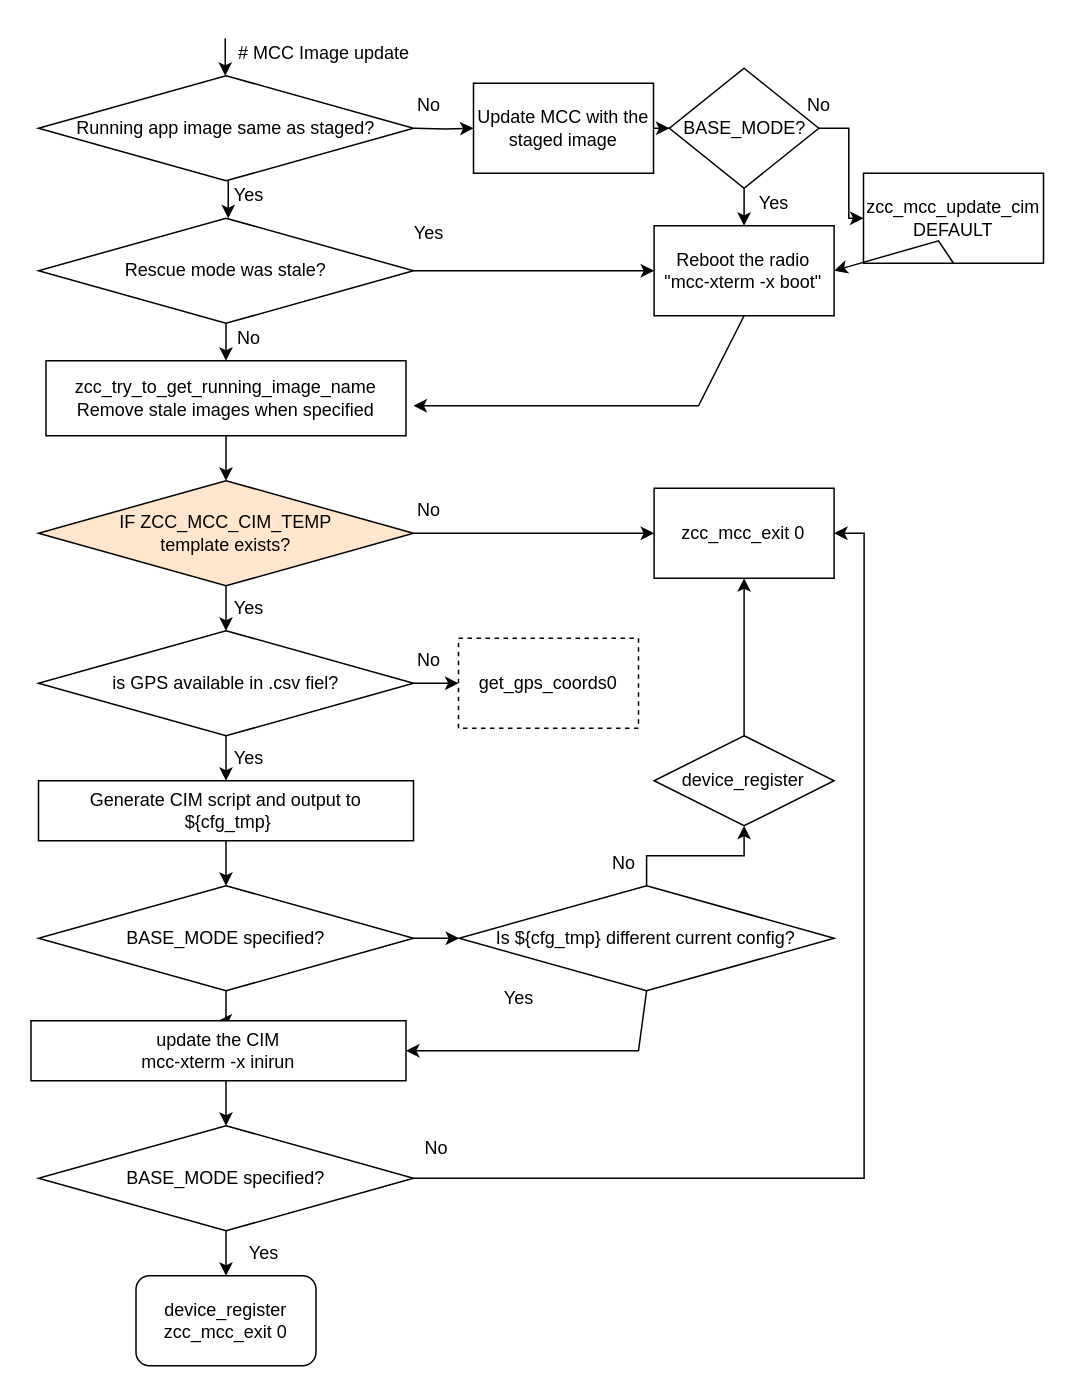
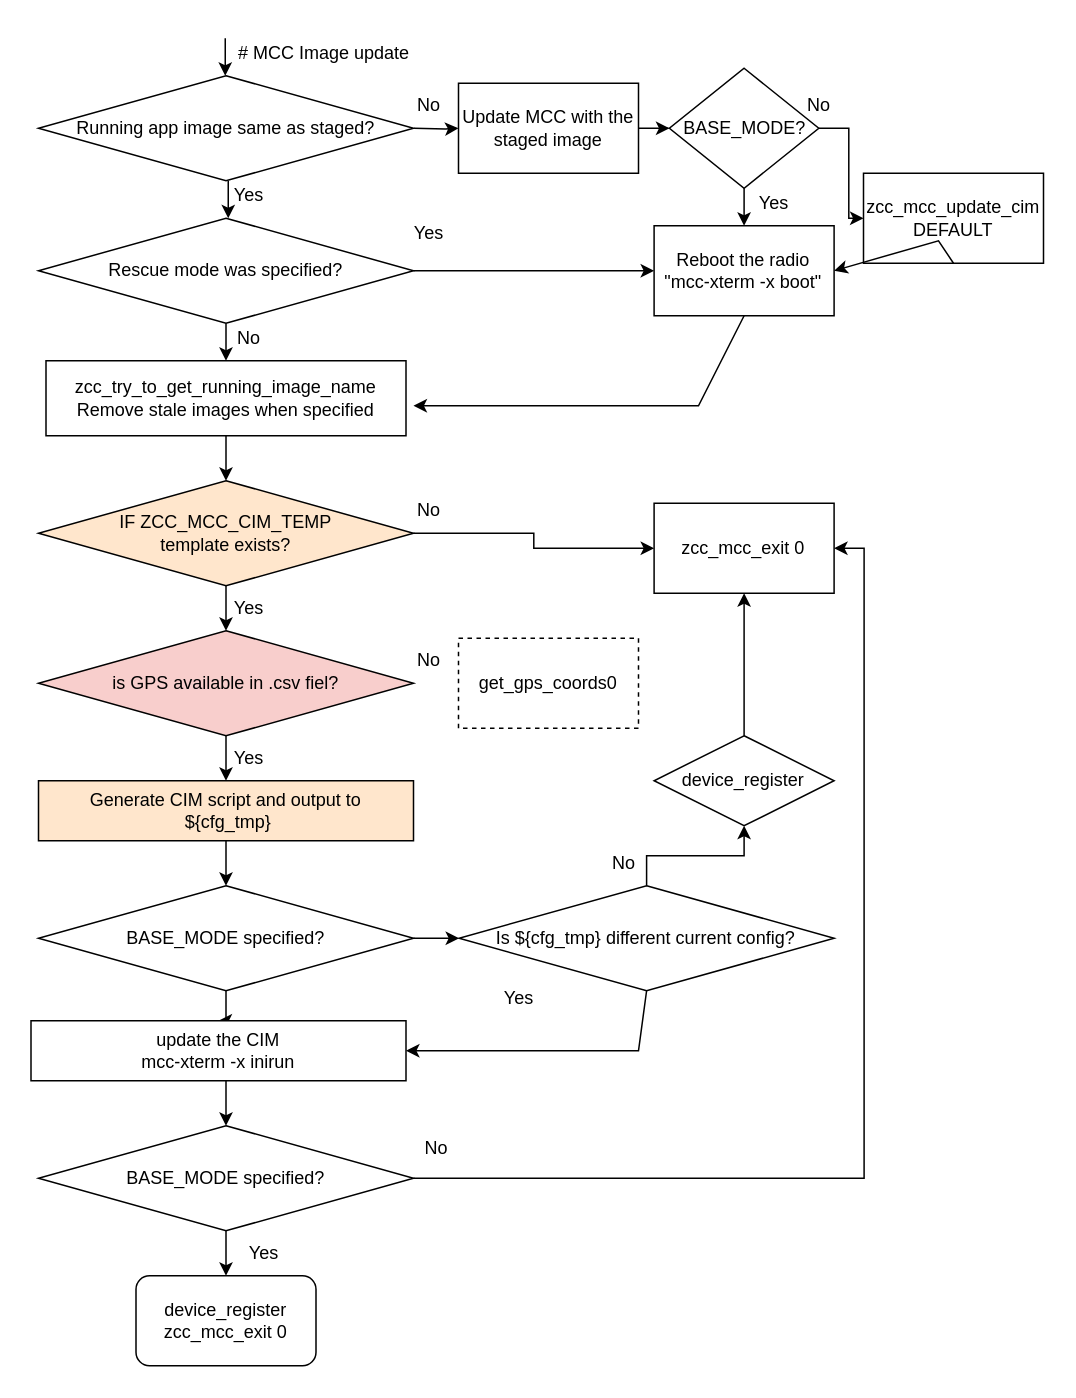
  <mxCell id="0" />
  <mxCell id="1" parent="0" />
  <mxCell id="2" value="" style="edgeStyle=orthogonalEdgeStyle;rounded=0;orthogonalLoop=1;jettySize=auto;html=1;" edge="1" parent="1" target="4"><mxGeometry relative="1" as="geometry"><mxPoint x="275.4" y="85" as="sourcePoint" /></mxGeometry></mxCell>
  <mxCell id="3" value="" style="edgeStyle=orthogonalEdgeStyle;rounded=0;orthogonalLoop=1;jettySize=auto;html=1;" edge="1" parent="1" source="4" target="11"><mxGeometry relative="1" as="geometry" /></mxCell>
- <mxCell id="4" value="Update MCC with the staged image" style="whiteSpace=wrap;html=1;" vertex="1" parent="1"><mxGeometry x="315" y="55" width="120" height="60" as="geometry" /></mxCell>
+ <mxCell id="4" value="Update MCC with the staged image" style="whiteSpace=wrap;html=1;" vertex="1" parent="1"><mxGeometry x="305" y="55" width="120" height="60" as="geometry" /></mxCell>
  <mxCell id="5" value="No" style="text;html=1;align=center;verticalAlign=middle;resizable=0;points=[];autosize=1;strokeColor=none;fillColor=none;" vertex="1" parent="1"><mxGeometry x="265" y="55" width="40" height="30" as="geometry" /></mxCell>
  <mxCell id="6" value="Running app image same as staged?" style="rhombus;whiteSpace=wrap;html=1;" vertex="1" parent="1"><mxGeometry x="25" y="50" width="250" height="70" as="geometry" /></mxCell>
  <mxCell id="7" value="" style="edgeStyle=orthogonalEdgeStyle;rounded=0;orthogonalLoop=1;jettySize=auto;html=1;" edge="1" parent="1"><mxGeometry relative="1" as="geometry"><mxPoint x="149.5" y="50" as="targetPoint" /><mxPoint x="149.5" y="25" as="sourcePoint" /></mxGeometry></mxCell>
  <mxCell id="8" value="Reboot the radio&lt;br&gt;&quot;mcc-xterm -x boot&quot;" style="whiteSpace=wrap;html=1;" vertex="1" parent="1"><mxGeometry x="435.4" y="150" width="120" height="60" as="geometry" /></mxCell>
  <mxCell id="9" value="" style="edgeStyle=orthogonalEdgeStyle;rounded=0;orthogonalLoop=1;jettySize=auto;html=1;" edge="1" parent="1" source="11" target="12"><mxGeometry relative="1" as="geometry" /></mxCell>
  <mxCell id="10" value="" style="edgeStyle=orthogonalEdgeStyle;rounded=0;orthogonalLoop=1;jettySize=auto;html=1;" edge="1" parent="1" source="11" target="8"><mxGeometry relative="1" as="geometry" /></mxCell>
  <mxCell id="11" value="BASE_MODE?" style="rhombus;whiteSpace=wrap;html=1;" vertex="1" parent="1"><mxGeometry x="445.6" y="45" width="99.6" height="80" as="geometry" /></mxCell>
  <mxCell id="12" value="zcc_mcc_update_cim DEFAULT" style="whiteSpace=wrap;html=1;" vertex="1" parent="1"><mxGeometry x="575" y="115" width="120" height="60" as="geometry" /></mxCell>
  <mxCell id="13" value="" style="endArrow=classic;html=1;rounded=0;entryX=1;entryY=0.5;entryDx=0;entryDy=0;exitX=0.5;exitY=1;exitDx=0;exitDy=0;" edge="1" parent="1" source="12" target="8"><mxGeometry width="50" height="50" relative="1" as="geometry"><mxPoint x="225" y="250" as="sourcePoint" /><mxPoint x="275" y="200" as="targetPoint" /><Array as="points"><mxPoint x="625" y="160" /></Array></mxGeometry></mxCell>
  <mxCell id="14" value="Yes" style="text;html=1;align=center;verticalAlign=middle;resizable=0;points=[];autosize=1;strokeColor=none;fillColor=none;" vertex="1" parent="1"><mxGeometry x="495" y="120" width="40" height="30" as="geometry" /></mxCell>
  <mxCell id="15" value="No" style="text;html=1;align=center;verticalAlign=middle;resizable=0;points=[];autosize=1;strokeColor=none;fillColor=none;" vertex="1" parent="1"><mxGeometry x="525" y="55" width="40" height="30" as="geometry" /></mxCell>
  <mxCell id="16" value="" style="edgeStyle=orthogonalEdgeStyle;rounded=0;orthogonalLoop=1;jettySize=auto;html=1;entryX=0;entryY=0.5;entryDx=0;entryDy=0;" edge="1" parent="1" source="18" target="8"><mxGeometry relative="1" as="geometry" /></mxCell>
  <mxCell id="17" value="" style="edgeStyle=orthogonalEdgeStyle;rounded=0;orthogonalLoop=1;jettySize=auto;html=1;" edge="1" parent="1" source="18" target="22"><mxGeometry relative="1" as="geometry" /></mxCell>
- <mxCell id="18" value="Rescue mode was stale?" style="rhombus;whiteSpace=wrap;html=1;" vertex="1" parent="1"><mxGeometry x="25" y="145" width="250" height="70" as="geometry" /></mxCell>
+ <mxCell id="18" value="Rescue mode was specified?" style="rhombus;whiteSpace=wrap;html=1;" vertex="1" parent="1"><mxGeometry x="25" y="145" width="250" height="70" as="geometry" /></mxCell>
  <mxCell id="19" value="Yes" style="text;html=1;align=center;verticalAlign=middle;resizable=0;points=[];autosize=1;strokeColor=none;fillColor=none;" vertex="1" parent="1"><mxGeometry x="265" y="140" width="40" height="30" as="geometry" /></mxCell>
  <mxCell id="20" value="" style="edgeStyle=orthogonalEdgeStyle;rounded=0;orthogonalLoop=1;jettySize=auto;html=1;" edge="1" parent="1"><mxGeometry relative="1" as="geometry"><mxPoint x="151.5" y="145" as="targetPoint" /><mxPoint x="151.5" y="120" as="sourcePoint" /></mxGeometry></mxCell>
  <mxCell id="21" value="Yes" style="text;html=1;align=center;verticalAlign=middle;resizable=0;points=[];autosize=1;strokeColor=none;fillColor=none;" vertex="1" parent="1"><mxGeometry x="145" y="115" width="40" height="30" as="geometry" /></mxCell>
  <mxCell id="22" value="zcc_try_to_get_running_image_name&lt;br&gt;Remove stale images when specified" style="whiteSpace=wrap;html=1;" vertex="1" parent="1"><mxGeometry x="30" y="240" width="240" height="50" as="geometry" /></mxCell>
  <mxCell id="23" value="# MCC Image update" style="text;html=1;align=center;verticalAlign=middle;resizable=0;points=[];autosize=1;strokeColor=none;fillColor=none;" vertex="1" parent="1"><mxGeometry x="145" y="20" width="140" height="30" as="geometry" /></mxCell>
  <mxCell id="24" value="" style="endArrow=classic;html=1;rounded=0;exitX=0.5;exitY=1;exitDx=0;exitDy=0;" edge="1" parent="1" source="8"><mxGeometry width="50" height="50" relative="1" as="geometry"><mxPoint x="225" y="250" as="sourcePoint" /><mxPoint x="275" y="270" as="targetPoint" /><Array as="points"><mxPoint x="465" y="270" /></Array></mxGeometry></mxCell>
  <mxCell id="25" value="" style="edgeStyle=orthogonalEdgeStyle;rounded=0;orthogonalLoop=1;jettySize=auto;html=1;" edge="1" parent="1" source="26" target="28"><mxGeometry relative="1" as="geometry" /></mxCell>
  <mxCell id="26" value="IF ZCC_MCC_CIM_TEMP&lt;br&gt;template exists?" style="rhombus;whiteSpace=wrap;html=1;fillColor=#ffe6cc;" vertex="1" parent="1"><mxGeometry x="25" y="320" width="250" height="70" as="geometry" /></mxCell>
  <mxCell id="27" value="" style="endArrow=classic;html=1;rounded=0;exitX=0.5;exitY=1;exitDx=0;exitDy=0;entryX=0.5;entryY=0;entryDx=0;entryDy=0;" edge="1" parent="1" source="22" target="26"><mxGeometry width="50" height="50" relative="1" as="geometry"><mxPoint x="225" y="240" as="sourcePoint" /><mxPoint x="275" y="190" as="targetPoint" /></mxGeometry></mxCell>
- <mxCell id="28" value="zcc_mcc_exit 0" style="whiteSpace=wrap;html=1;" vertex="1" parent="1"><mxGeometry x="435.4" y="325" width="120" height="60" as="geometry" /></mxCell>
+ <mxCell id="28" value="zcc_mcc_exit 0" style="whiteSpace=wrap;html=1;" vertex="1" parent="1"><mxGeometry x="435.4" y="335" width="120" height="60" as="geometry" /></mxCell>
  <mxCell id="29" value="No" style="text;html=1;align=center;verticalAlign=middle;resizable=0;points=[];autosize=1;strokeColor=none;fillColor=none;" vertex="1" parent="1"><mxGeometry x="265" y="325" width="40" height="30" as="geometry" /></mxCell>
  <mxCell id="30" value="Yes" style="text;html=1;align=center;verticalAlign=middle;resizable=0;points=[];autosize=1;strokeColor=none;fillColor=none;" vertex="1" parent="1"><mxGeometry x="145" y="390" width="40" height="30" as="geometry" /></mxCell>
- <mxCell id="31" value="" style="edgeStyle=orthogonalEdgeStyle;rounded=0;orthogonalLoop=1;jettySize=auto;html=1;" edge="1" parent="1" source="32" target="34"><mxGeometry relative="1" as="geometry" /></mxCell>
- <mxCell id="32" value="is GPS available in .csv fiel?" style="rhombus;whiteSpace=wrap;html=1;" vertex="1" parent="1"><mxGeometry x="25" y="420" width="250" height="70" as="geometry" /></mxCell>
+ <mxCell id="32" value="is GPS available in .csv fiel?" style="rhombus;whiteSpace=wrap;html=1;fillColor=#f8cecc;" vertex="1" parent="1"><mxGeometry x="25" y="420" width="250" height="70" as="geometry" /></mxCell>
  <mxCell id="33" value="" style="endArrow=classic;html=1;rounded=0;exitX=0.5;exitY=1;exitDx=0;exitDy=0;entryX=0.5;entryY=0;entryDx=0;entryDy=0;" edge="1" parent="1" target="32"><mxGeometry width="50" height="50" relative="1" as="geometry"><mxPoint x="150" y="390" as="sourcePoint" /><mxPoint x="275" y="290" as="targetPoint" /></mxGeometry></mxCell>
  <mxCell id="34" value="get_gps_coords0" style="whiteSpace=wrap;html=1;dashed=1;" vertex="1" parent="1"><mxGeometry x="305" y="425" width="120" height="60" as="geometry" /></mxCell>
  <mxCell id="35" value="No" style="text;html=1;align=center;verticalAlign=middle;resizable=0;points=[];autosize=1;strokeColor=none;fillColor=none;" vertex="1" parent="1"><mxGeometry x="265" y="425" width="40" height="30" as="geometry" /></mxCell>
  <mxCell id="36" value="Yes" style="text;html=1;align=center;verticalAlign=middle;resizable=0;points=[];autosize=1;strokeColor=none;fillColor=none;" vertex="1" parent="1"><mxGeometry x="145" y="490" width="40" height="30" as="geometry" /></mxCell>
  <mxCell id="37" value="" style="endArrow=classic;html=1;rounded=0;exitX=0.5;exitY=1;exitDx=0;exitDy=0;entryX=0.5;entryY=0;entryDx=0;entryDy=0;" edge="1" parent="1"><mxGeometry width="50" height="50" relative="1" as="geometry"><mxPoint x="150" y="490" as="sourcePoint" /><mxPoint x="150" y="520" as="targetPoint" /></mxGeometry></mxCell>
- <mxCell id="38" value="Generate CIM script and output to&lt;br&gt;&amp;nbsp;${cfg_tmp}" style="whiteSpace=wrap;html=1;" vertex="1" parent="1"><mxGeometry x="25" y="520" width="250" height="40" as="geometry" /></mxCell>
+ <mxCell id="38" value="Generate CIM script and output to&lt;br&gt;&amp;nbsp;${cfg_tmp}" style="whiteSpace=wrap;html=1;fillColor=#ffe6cc;" vertex="1" parent="1"><mxGeometry x="25" y="520" width="250" height="40" as="geometry" /></mxCell>
  <mxCell id="39" value="" style="edgeStyle=orthogonalEdgeStyle;rounded=0;orthogonalLoop=1;jettySize=auto;html=1;" edge="1" parent="1" source="41" target="44"><mxGeometry relative="1" as="geometry" /></mxCell>
  <mxCell id="40" value="" style="edgeStyle=orthogonalEdgeStyle;rounded=0;orthogonalLoop=1;jettySize=auto;html=1;" edge="1" parent="1" source="41" target="46"><mxGeometry relative="1" as="geometry" /></mxCell>
  <mxCell id="41" value="BASE_MODE specified?" style="rhombus;whiteSpace=wrap;html=1;" vertex="1" parent="1"><mxGeometry x="25" y="590" width="250" height="70" as="geometry" /></mxCell>
  <mxCell id="42" value="" style="endArrow=classic;html=1;rounded=0;exitX=0.5;exitY=1;exitDx=0;exitDy=0;entryX=0.5;entryY=0;entryDx=0;entryDy=0;" edge="1" parent="1" target="41"><mxGeometry width="50" height="50" relative="1" as="geometry"><mxPoint x="150" y="560" as="sourcePoint" /><mxPoint x="275" y="460" as="targetPoint" /></mxGeometry></mxCell>
  <mxCell id="43" value="" style="edgeStyle=orthogonalEdgeStyle;rounded=0;orthogonalLoop=1;jettySize=auto;html=1;" edge="1" parent="1" source="44" target="50"><mxGeometry relative="1" as="geometry" /></mxCell>
  <mxCell id="44" value="Is ${cfg_tmp} different current config?" style="rhombus;whiteSpace=wrap;html=1;" vertex="1" parent="1"><mxGeometry x="305.4" y="590" width="250" height="70" as="geometry" /></mxCell>
  <mxCell id="45" value="No" style="text;html=1;align=center;verticalAlign=middle;resizable=0;points=[];autosize=1;strokeColor=none;fillColor=none;" vertex="1" parent="1"><mxGeometry x="270" y="750" width="40" height="30" as="geometry" /></mxCell>
  <mxCell id="46" value="update the CIM&lt;br&gt;mcc-xterm -x inirun" style="whiteSpace=wrap;html=1;" vertex="1" parent="1"><mxGeometry x="20" y="680" width="250" height="40" as="geometry" /></mxCell>
  <mxCell id="47" value="" style="endArrow=classic;html=1;rounded=0;entryX=1;entryY=0.5;entryDx=0;entryDy=0;exitX=0.5;exitY=1;exitDx=0;exitDy=0;" edge="1" parent="1" source="44" target="46"><mxGeometry width="50" height="50" relative="1" as="geometry"><mxPoint x="285" y="730" as="sourcePoint" /><mxPoint x="335" y="680" as="targetPoint" /><Array as="points"><mxPoint x="425" y="700" /></Array></mxGeometry></mxCell>
  <mxCell id="48" value="Yes" style="text;html=1;align=center;verticalAlign=middle;resizable=0;points=[];autosize=1;strokeColor=none;fillColor=none;" vertex="1" parent="1"><mxGeometry x="325" y="650" width="40" height="30" as="geometry" /></mxCell>
  <mxCell id="49" value="" style="edgeStyle=orthogonalEdgeStyle;rounded=0;orthogonalLoop=1;jettySize=auto;html=1;" edge="1" parent="1" source="50" target="28"><mxGeometry relative="1" as="geometry" /></mxCell>
  <mxCell id="50" value="device_register" style="rhombus;whiteSpace=wrap;html=1;" vertex="1" parent="1"><mxGeometry x="435.4" y="490" width="120" height="60" as="geometry" /></mxCell>
  <mxCell id="51" value="No" style="text;html=1;align=center;verticalAlign=middle;resizable=0;points=[];autosize=1;strokeColor=none;fillColor=none;" vertex="1" parent="1"><mxGeometry x="395.4" y="560" width="40" height="30" as="geometry" /></mxCell>
  <mxCell id="52" value="" style="edgeStyle=orthogonalEdgeStyle;rounded=0;orthogonalLoop=1;jettySize=auto;html=1;entryX=1;entryY=0.5;entryDx=0;entryDy=0;" edge="1" parent="1" source="54" target="28"><mxGeometry relative="1" as="geometry"><mxPoint x="305.4" y="785" as="targetPoint" /></mxGeometry></mxCell>
  <mxCell id="53" value="" style="edgeStyle=orthogonalEdgeStyle;rounded=0;orthogonalLoop=1;jettySize=auto;html=1;" edge="1" parent="1" source="54" target="56"><mxGeometry relative="1" as="geometry" /></mxCell>
  <mxCell id="54" value="BASE_MODE specified?" style="rhombus;whiteSpace=wrap;html=1;" vertex="1" parent="1"><mxGeometry x="25" y="750" width="250" height="70" as="geometry" /></mxCell>
  <mxCell id="55" value="" style="endArrow=classic;html=1;rounded=0;exitX=0.5;exitY=1;exitDx=0;exitDy=0;entryX=0.5;entryY=0;entryDx=0;entryDy=0;" edge="1" parent="1" target="54"><mxGeometry width="50" height="50" relative="1" as="geometry"><mxPoint x="150" y="720" as="sourcePoint" /><mxPoint x="275" y="620" as="targetPoint" /></mxGeometry></mxCell>
  <mxCell id="56" value="device_register&lt;br&gt;zcc_mcc_exit 0" style="whiteSpace=wrap;html=1;rounded=1;" vertex="1" parent="1"><mxGeometry x="90" y="850" width="120" height="60" as="geometry" /></mxCell>
  <mxCell id="57" value="Yes" style="text;html=1;align=center;verticalAlign=middle;resizable=0;points=[];autosize=1;strokeColor=none;fillColor=none;" vertex="1" parent="1"><mxGeometry x="155" y="820" width="40" height="30" as="geometry" /></mxCell>
  <mxCell id="58" value="No" style="text;html=1;align=center;verticalAlign=middle;resizable=0;points=[];autosize=1;strokeColor=none;fillColor=none;" vertex="1" parent="1"><mxGeometry x="145" y="210" width="40" height="30" as="geometry" /></mxCell>
